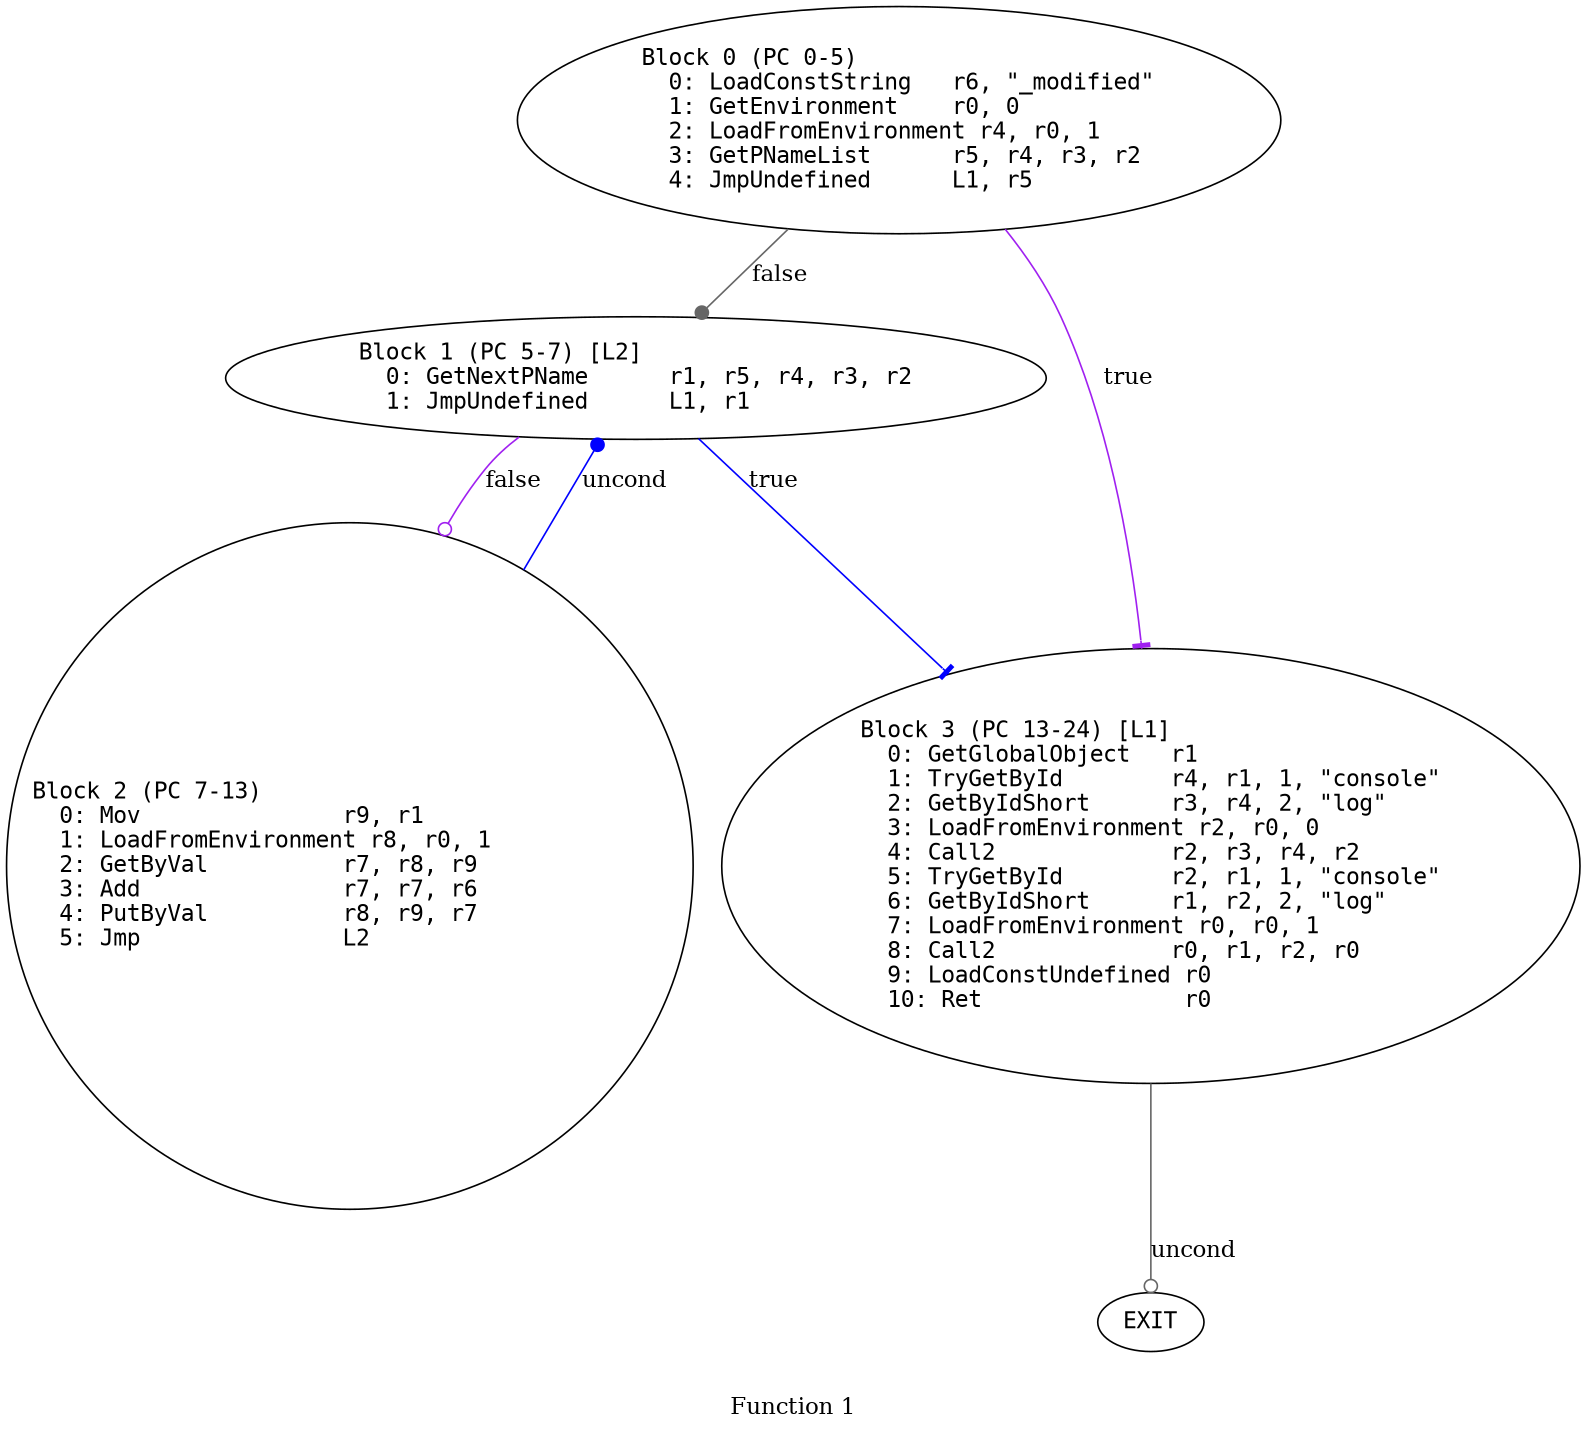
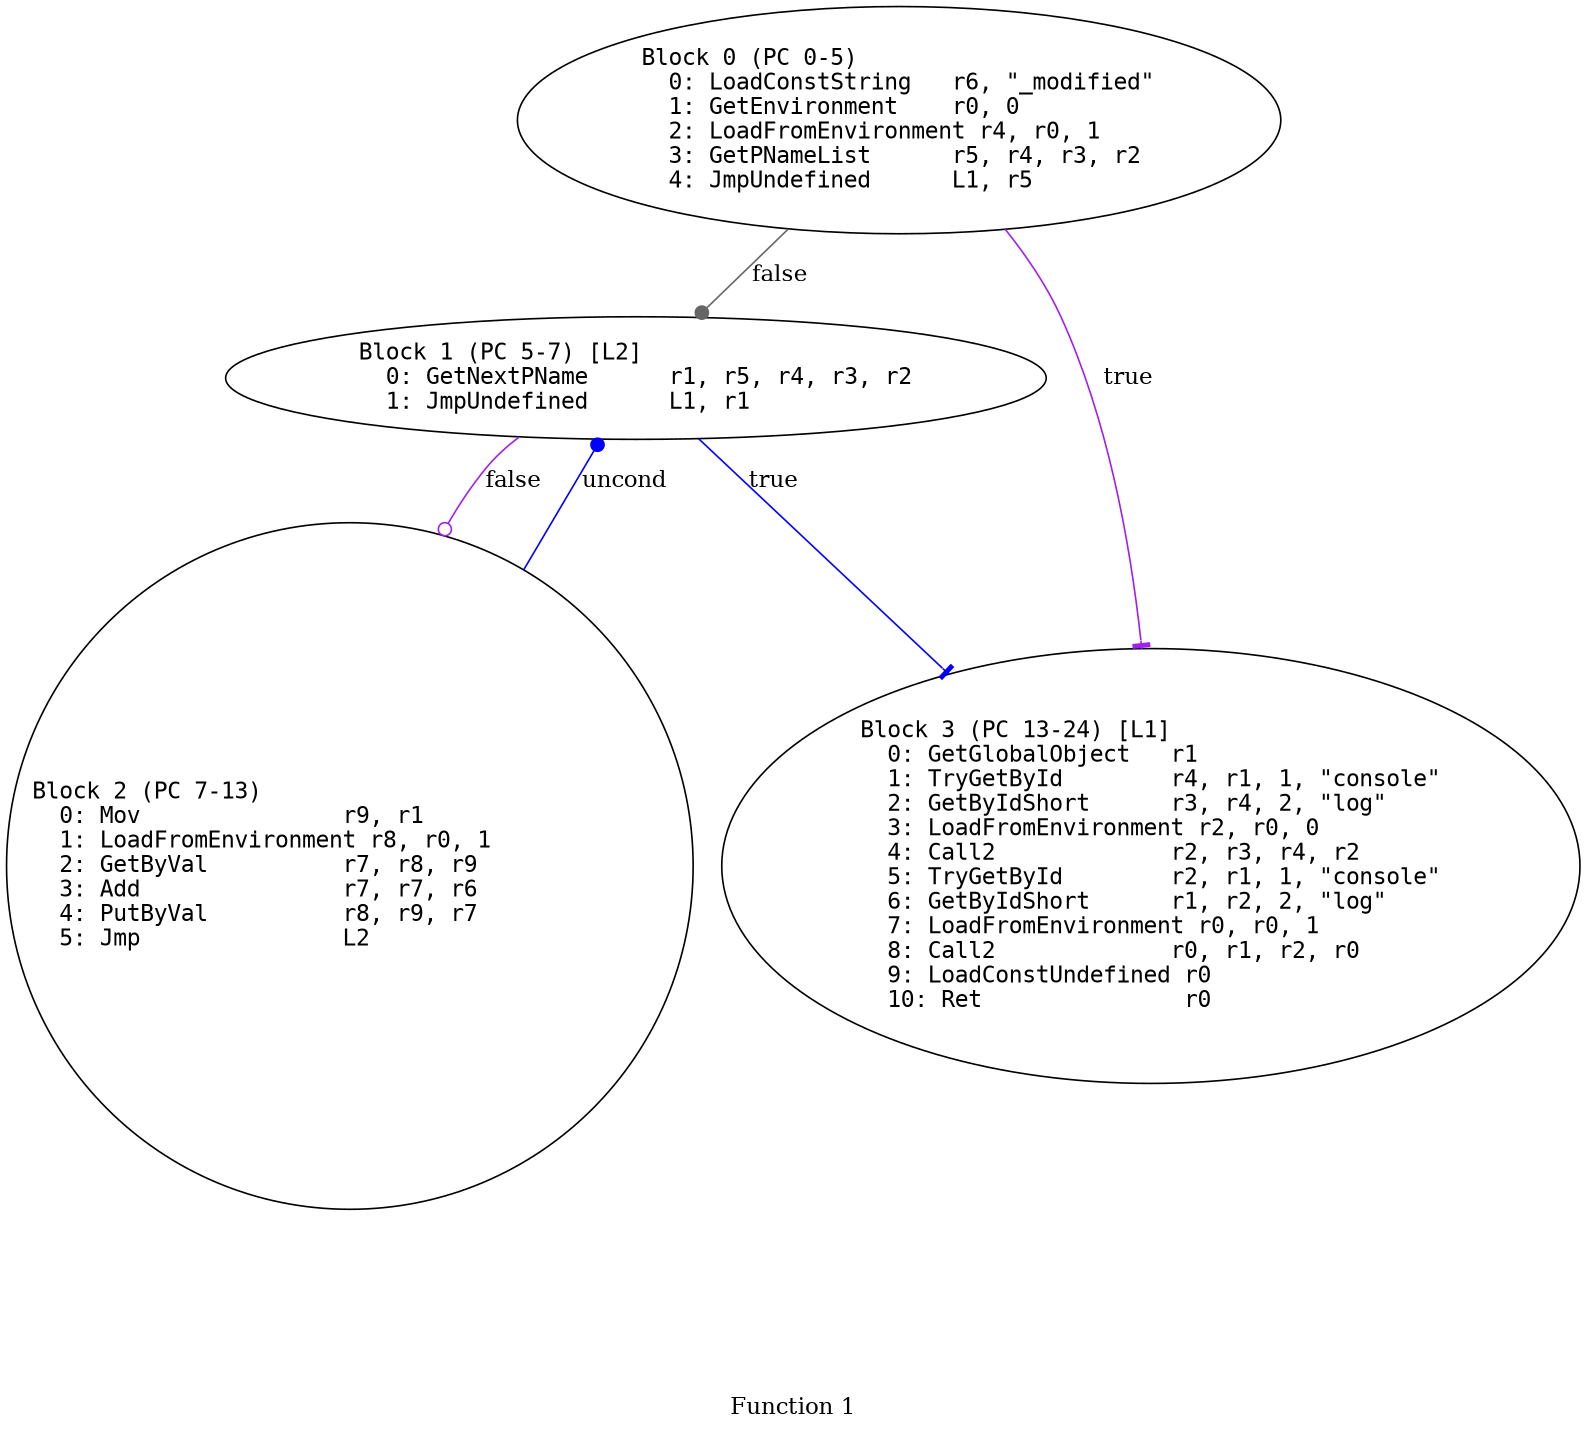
  digraph {
    color=lightgrey
    label="Function 1"
    rankdir=TB
    style=filled
    node [fontname=monospace shape=ellipse]
    edge [color=gray40 arrowhead=dot]
    n1 [label="Block 0 (PC 0-5)\l  0: LoadConstString   r6, \"_modified\"\l  1: GetEnvironment    r0, 0\l  2: LoadFromEnvironment r4, r0, 1\l  3: GetPNameList      r5, r4, r3, r2\l  4: JmpUndefined      L1, r5\l"]
    n2 [label="Block 1 (PC 5-7) [L2]\l  0: GetNextPName      r1, r5, r4, r3, r2\l  1: JmpUndefined      L1, r1\l"]
    n3 [label="Block 3 (PC 13-24) [L1]\l  0: GetGlobalObject   r1\l  1: TryGetById        r4, r1, 1, \"console\"\l  2: GetByIdShort      r3, r4, 2, \"log\"\l  3: LoadFromEnvironment r2, r0, 0\l  4: Call2             r2, r3, r4, r2\l  5: TryGetById        r2, r1, 1, \"console\"\l  6: GetByIdShort      r1, r2, 2, \"log\"\l  7: LoadFromEnvironment r0, r0, 1\l  8: Call2             r0, r1, r2, r0\l  9: LoadConstUndefined r0\l  10: Ret               r0\l"]
    n4 [label="Block 2 (PC 7-13)\l  0: Mov               r9, r1\l  1: LoadFromEnvironment r8, r0, 1\l  2: GetByVal          r7, r8, r9\l  3: Add               r7, r7, r6\l  4: PutByVal          r8, r9, r7\l  5: Jmp               L2\l" shape=circle]
-   n5 [label=EXIT]
    n1 -> n2 [label=false]
    n1 -> n3 [label=true color=purple arrowhead=tee]
    n2 -> n3 [label=true color=blue arrowhead=tee]
    n2 -> n4 [label=false color=purple arrowhead=odot]
-   n3 -> n5 [label=uncond arrowhead=odot]
    n4 -> n2 [label=uncond color=blue]
  }
